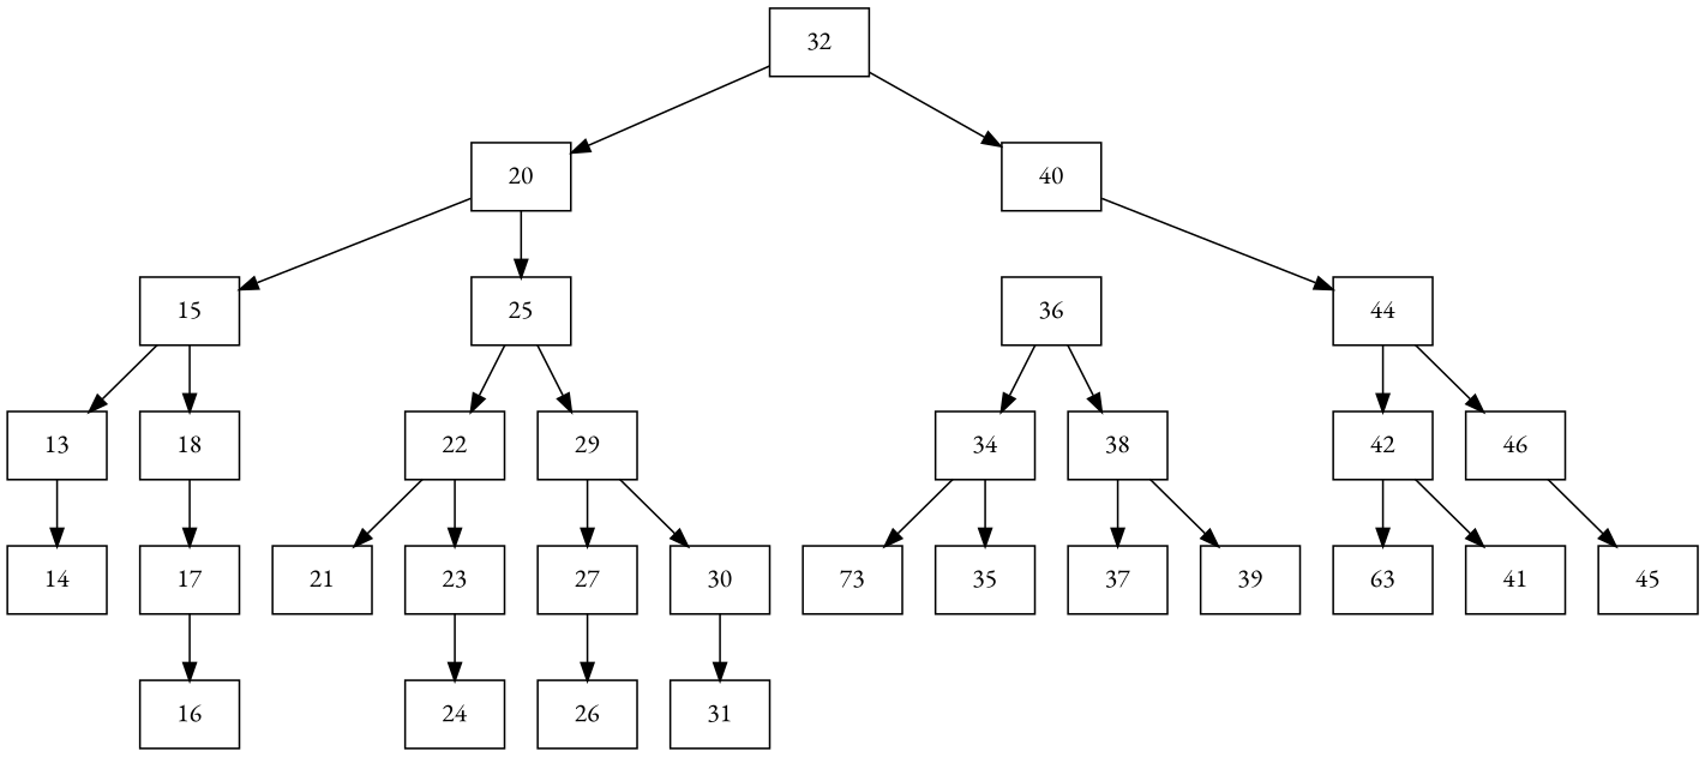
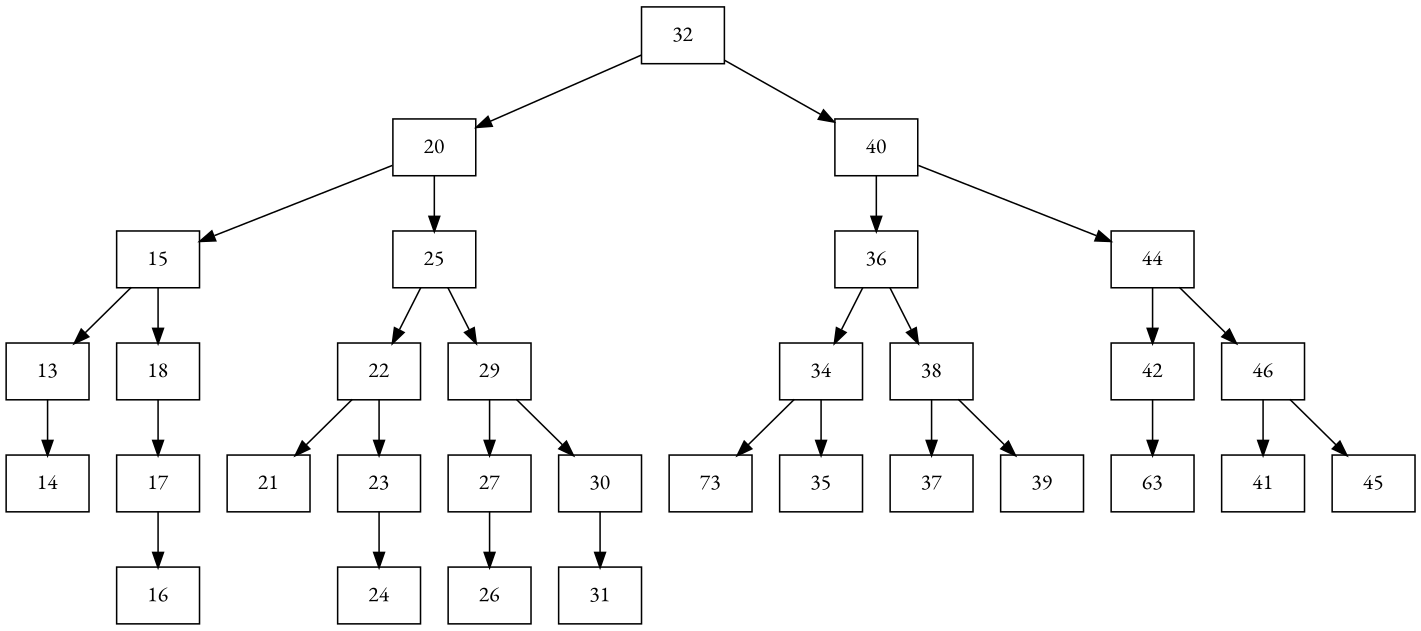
  digraph {
    concentrate=true
    fontname="EB Garamond"
    rankdir=UD
    node [fontname="EB Garamond" shape=record]
    edge [fontname="EB Garamond"]
    n1 [label=32]
    n2 [label=20]
    n3 [label=40]
    n4 [label=15]
    n5 [label=25]
    n6 [label=36]
    n7 [label=44]
    n8 [label=13]
    n9 [label=18]
    n10 [label=22]
    n11 [label=29]
    n12 [label=14]
    n13 [label=17]
    n14 [label=16]
    n15 [label=21]
    n16 [label=23]
    n17 [label=27]
    n18 [label=30]
    n19 [label=24]
    n20 [label=26]
    n21 [label=31]
    n22 [label=34]
    n23 [label=38]
    n24 [label=42]
    n25 [label=46]
    n26 [label=73]
    n27 [label=35]
    n28 [label=37]
    n29 [label=39]
    n30 [label=41]
    n31 [label=63]
    n32 [label=45]
    n1 -> n2
    n1 -> n3
    n2 -> n4
    n2 -> n5
+   n3 -> n6
    n3 -> n7
    n4 -> n8
    n4 -> n9
    n5 -> n10
    n5 -> n11
    n6 -> n22
    n6 -> n23
    n7 -> n24
    n7 -> n25
    n8 -> n12
    n9 -> n13
    n10 -> n15
    n10 -> n16
    n11 -> n17
    n11 -> n18
    n13 -> n14
    n16 -> n19
    n17 -> n20
    n18 -> n21
    n22 -> n26
    n22 -> n27
    n23 -> n28
    n23 -> n29
-   n24 -> n30
+   n25 -> n30
    n24 -> n31
    n25 -> n32
  }
